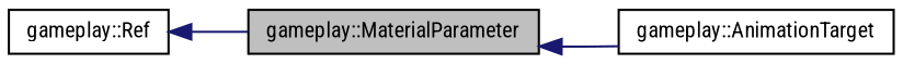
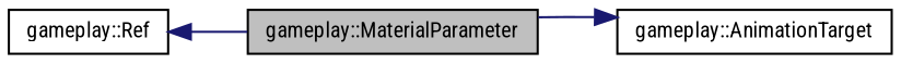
  digraph {
    fontname="Roboto Condensed"
    rankdir=LR
    node [color=black fillcolor=white fontname="Roboto Condensed" fontsize=10 shape=record style=filled]
    edge [color=midnightblue dir=back fontname="Roboto Condensed" fontsize=10 labelfontname=Helvetica labelfontsize=10 style=solid]
    n1 [fillcolor=grey75 fontcolor=black height=0.2 label="gameplay::MaterialParameter" width=0.4]
    n2 [height=0.2 label="gameplay::AnimationTarget" width=0.4]
    n3 [height=0.2 label="gameplay::Ref" width=0.4]
-   n1 -> n2
+   n2 -> n1
    n3 -> n1
  }
